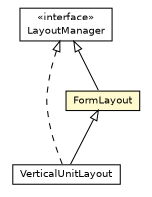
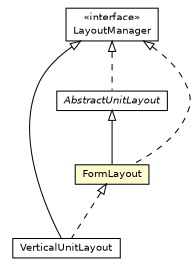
  digraph {
    nodesep=0.25
    ranksep=0.5
    node [fontcolor=black fontname=Helvetica fontsize=10.0 shape=plaintext]
    edge [arrowtail=empty dir=back fontname=Helvetica fontsize=10 headport=p labelfontname=Helvetica labelfontsize=10 tailport=p style=dashed]
    n1 [label=<<table title="org.universAAL.ui.handler.gui.swing.defaultLookAndFeel.Layout.VerticalUnitLayout" border="0" cellborder="1" cellspacing="0" cellpadding="2" port="p" href="./VerticalUnitLayout.html"> 		<tr><td><table border="0" cellspacing="0" cellpadding="1"> <tr><td align="center" balign="center"> VerticalUnitLayout </td></tr> 		</table></td></tr> 		</table>>]
+   n2 [label=<<table title="org.universAAL.ui.handler.gui.swing.defaultLookAndFeel.Layout.AbstractUnitLayout" border="0" cellborder="1" cellspacing="0" cellpadding="2" port="p" href="./AbstractUnitLayout.html"> 		<tr><td><table border="0" cellspacing="0" cellpadding="1"> <tr><td align="center" balign="center"><font face="Helvetica-Oblique"> AbstractUnitLayout </font></td></tr> 		</table></td></tr> 		</table>>]
    n3 [label=<<table title="org.universAAL.ui.handler.gui.swing.defaultLookAndFeel.Layout.FormLayout" border="0" cellborder="1" cellspacing="0" cellpadding="2" port="p" bgcolor="lemonChiffon" href="./FormLayout.html"> 		<tr><td><table border="0" cellspacing="0" cellpadding="1"> <tr><td align="center" balign="center"> FormLayout </td></tr> 		</table></td></tr> 		</table>>]
    n4 [label=<<table title="java.awt.LayoutManager" border="0" cellborder="1" cellspacing="0" cellpadding="2" port="p" href="http://java.sun.com/j2se/1.4.2/docs/api/java/awt/LayoutManager.html"> 		<tr><td><table border="0" cellspacing="0" cellpadding="1"> <tr><td align="center" balign="center"> &#171;interface&#187; </td></tr> <tr><td align="center" balign="center"> LayoutManager </td></tr> 		</table></td></tr> 		</table>>]
-   n3 -> n1 [style=""]
-   n4 -> n1
-   n4 -> n3 [style=solid]
+   n2 -> n3 [style=""]
+   n3 -> n1
+   n4 -> n1 [style=solid]
+   n4 -> n2
+   n4 -> n3
  }
